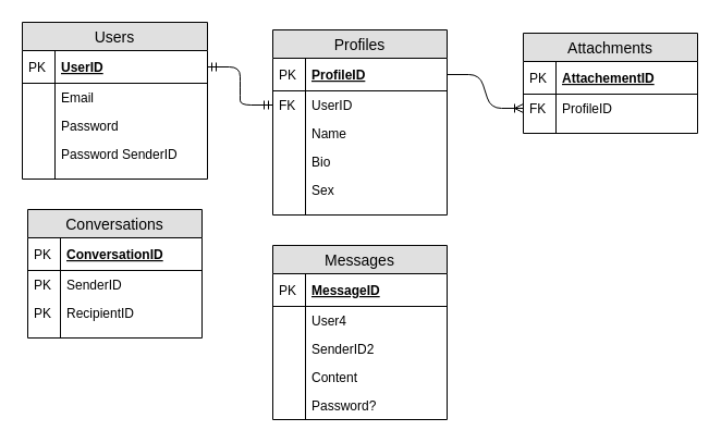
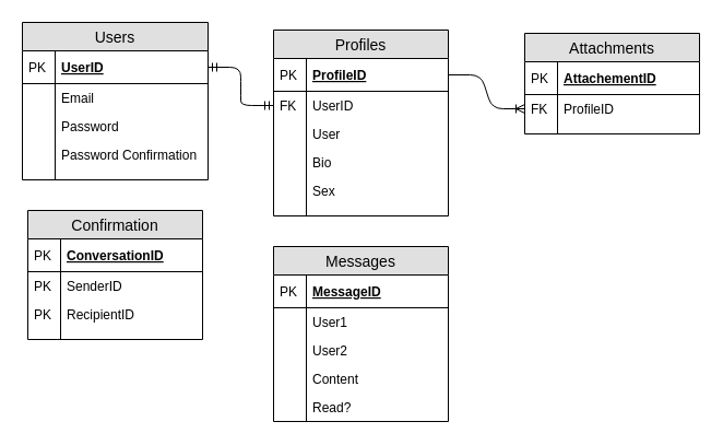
  <mxCell id="0" />
  <mxCell id="1" parent="0" />
  <mxCell id="2" value="Users" style="swimlane;fontStyle=0;childLayout=stackLayout;horizontal=1;startSize=26;fillColor=#e0e0e0;horizontalStack=0;resizeParent=1;resizeParentMax=0;resizeLast=0;collapsible=1;marginBottom=0;swimlaneFillColor=#ffffff;align=center;fontSize=14;" vertex="1" parent="1"><mxGeometry x="20" y="20" width="170" height="144" as="geometry" /></mxCell>
  <mxCell id="3" value="UserID" style="shape=partialRectangle;top=0;left=0;right=0;bottom=1;align=left;verticalAlign=middle;fillColor=none;spacingLeft=34;spacingRight=4;overflow=hidden;rotatable=0;points=[[0,0.5],[1,0.5]];portConstraint=eastwest;dropTarget=0;fontStyle=5;fontSize=12;" vertex="1" parent="2"><mxGeometry y="26" width="170" height="30" as="geometry" /></mxCell>
  <mxCell id="4" value="PK" style="shape=partialRectangle;top=0;left=0;bottom=0;fillColor=none;align=left;verticalAlign=middle;spacingLeft=4;spacingRight=4;overflow=hidden;rotatable=0;points=[];portConstraint=eastwest;part=1;fontSize=12;" vertex="1" connectable="0" parent="3"><mxGeometry width="30" height="30" as="geometry" /></mxCell>
  <mxCell id="5" value="Email" style="shape=partialRectangle;top=0;left=0;right=0;bottom=0;align=left;verticalAlign=top;fillColor=none;spacingLeft=34;spacingRight=4;overflow=hidden;rotatable=0;points=[[0,0.5],[1,0.5]];portConstraint=eastwest;dropTarget=0;fontSize=12;" vertex="1" parent="2"><mxGeometry y="56" width="170" height="26" as="geometry" /></mxCell>
  <mxCell id="6" value="" style="shape=partialRectangle;top=0;left=0;bottom=0;fillColor=none;align=left;verticalAlign=top;spacingLeft=4;spacingRight=4;overflow=hidden;rotatable=0;points=[];portConstraint=eastwest;part=1;fontSize=12;" vertex="1" connectable="0" parent="5"><mxGeometry width="30" height="26" as="geometry" /></mxCell>
  <mxCell id="7" value="Password" style="shape=partialRectangle;top=0;left=0;right=0;bottom=0;align=left;verticalAlign=top;fillColor=none;spacingLeft=34;spacingRight=4;overflow=hidden;rotatable=0;points=[[0,0.5],[1,0.5]];portConstraint=eastwest;dropTarget=0;fontSize=12;" vertex="1" parent="2"><mxGeometry y="82" width="170" height="26" as="geometry" /></mxCell>
  <mxCell id="8" value="" style="shape=partialRectangle;top=0;left=0;bottom=0;fillColor=none;align=left;verticalAlign=top;spacingLeft=4;spacingRight=4;overflow=hidden;rotatable=0;points=[];portConstraint=eastwest;part=1;fontSize=12;" vertex="1" connectable="0" parent="7"><mxGeometry width="30" height="26" as="geometry" /></mxCell>
- <mxCell id="9" value="Password SenderID" style="shape=partialRectangle;top=0;left=0;right=0;bottom=0;align=left;verticalAlign=top;fillColor=none;spacingLeft=34;spacingRight=4;overflow=hidden;rotatable=0;points=[[0,0.5],[1,0.5]];portConstraint=eastwest;dropTarget=0;fontSize=12;" vertex="1" parent="2"><mxGeometry y="108" width="170" height="26" as="geometry" /></mxCell>
+ <mxCell id="9" value="Password Confirmation" style="shape=partialRectangle;top=0;left=0;right=0;bottom=0;align=left;verticalAlign=top;fillColor=none;spacingLeft=34;spacingRight=4;overflow=hidden;rotatable=0;points=[[0,0.5],[1,0.5]];portConstraint=eastwest;dropTarget=0;fontSize=12;" vertex="1" parent="2"><mxGeometry y="108" width="170" height="26" as="geometry" /></mxCell>
  <mxCell id="10" value="" style="shape=partialRectangle;top=0;left=0;bottom=0;fillColor=none;align=left;verticalAlign=top;spacingLeft=4;spacingRight=4;overflow=hidden;rotatable=0;points=[];portConstraint=eastwest;part=1;fontSize=12;" vertex="1" connectable="0" parent="9"><mxGeometry width="30" height="26" as="geometry" /></mxCell>
  <mxCell id="11" value="" style="shape=partialRectangle;top=0;left=0;right=0;bottom=0;align=left;verticalAlign=top;fillColor=none;spacingLeft=34;spacingRight=4;overflow=hidden;rotatable=0;points=[[0,0.5],[1,0.5]];portConstraint=eastwest;dropTarget=0;fontSize=12;" vertex="1" parent="2"><mxGeometry y="134" width="170" height="10" as="geometry" /></mxCell>
  <mxCell id="12" value="" style="shape=partialRectangle;top=0;left=0;bottom=0;fillColor=none;align=left;verticalAlign=top;spacingLeft=4;spacingRight=4;overflow=hidden;rotatable=0;points=[];portConstraint=eastwest;part=1;fontSize=12;" vertex="1" connectable="0" parent="11"><mxGeometry width="30" height="10" as="geometry" /></mxCell>
  <mxCell id="13" value="Profiles" style="swimlane;fontStyle=0;childLayout=stackLayout;horizontal=1;startSize=26;fillColor=#e0e0e0;horizontalStack=0;resizeParent=1;resizeParentMax=0;resizeLast=0;collapsible=1;marginBottom=0;swimlaneFillColor=#ffffff;align=center;fontSize=14;" vertex="1" parent="1"><mxGeometry x="250" y="27" width="160" height="170" as="geometry" /></mxCell>
  <mxCell id="14" value="ProfileID" style="shape=partialRectangle;top=0;left=0;right=0;bottom=1;align=left;verticalAlign=middle;fillColor=none;spacingLeft=34;spacingRight=4;overflow=hidden;rotatable=0;points=[[0,0.5],[1,0.5]];portConstraint=eastwest;dropTarget=0;fontStyle=5;fontSize=12;" vertex="1" parent="13"><mxGeometry y="26" width="160" height="30" as="geometry" /></mxCell>
  <mxCell id="15" value="PK" style="shape=partialRectangle;top=0;left=0;bottom=0;fillColor=none;align=left;verticalAlign=middle;spacingLeft=4;spacingRight=4;overflow=hidden;rotatable=0;points=[];portConstraint=eastwest;part=1;fontSize=12;" vertex="1" connectable="0" parent="14"><mxGeometry width="30" height="30" as="geometry" /></mxCell>
  <mxCell id="16" value="UserID" style="shape=partialRectangle;top=0;left=0;right=0;bottom=0;align=left;verticalAlign=top;fillColor=none;spacingLeft=34;spacingRight=4;overflow=hidden;rotatable=0;points=[[0,0.5],[1,0.5]];portConstraint=eastwest;dropTarget=0;fontSize=12;fontStyle=0" vertex="1" parent="13"><mxGeometry y="56" width="160" height="26" as="geometry" /></mxCell>
  <mxCell id="17" value="FK" style="shape=partialRectangle;top=0;left=0;bottom=0;fillColor=none;align=left;verticalAlign=top;spacingLeft=4;spacingRight=4;overflow=hidden;rotatable=0;points=[];portConstraint=eastwest;part=1;fontSize=12;" vertex="1" connectable="0" parent="16"><mxGeometry width="30" height="26" as="geometry" /></mxCell>
- <mxCell id="18" value="Name" style="shape=partialRectangle;top=0;left=0;right=0;bottom=0;align=left;verticalAlign=top;fillColor=none;spacingLeft=34;spacingRight=4;overflow=hidden;rotatable=0;points=[[0,0.5],[1,0.5]];portConstraint=eastwest;dropTarget=0;fontSize=12;" vertex="1" parent="13"><mxGeometry y="82" width="160" height="26" as="geometry" /></mxCell>
+ <mxCell id="18" value="User" style="shape=partialRectangle;top=0;left=0;right=0;bottom=0;align=left;verticalAlign=top;fillColor=none;spacingLeft=34;spacingRight=4;overflow=hidden;rotatable=0;points=[[0,0.5],[1,0.5]];portConstraint=eastwest;dropTarget=0;fontSize=12;" vertex="1" parent="13"><mxGeometry y="82" width="160" height="26" as="geometry" /></mxCell>
  <mxCell id="19" value="" style="shape=partialRectangle;top=0;left=0;bottom=0;fillColor=none;align=left;verticalAlign=top;spacingLeft=4;spacingRight=4;overflow=hidden;rotatable=0;points=[];portConstraint=eastwest;part=1;fontSize=12;" vertex="1" connectable="0" parent="18"><mxGeometry width="30" height="26" as="geometry" /></mxCell>
  <mxCell id="20" value="Bio" style="shape=partialRectangle;top=0;left=0;right=0;bottom=0;align=left;verticalAlign=top;fillColor=none;spacingLeft=34;spacingRight=4;overflow=hidden;rotatable=0;points=[[0,0.5],[1,0.5]];portConstraint=eastwest;dropTarget=0;fontSize=12;" vertex="1" parent="13"><mxGeometry y="108" width="160" height="26" as="geometry" /></mxCell>
  <mxCell id="21" value="" style="shape=partialRectangle;top=0;left=0;bottom=0;fillColor=none;align=left;verticalAlign=top;spacingLeft=4;spacingRight=4;overflow=hidden;rotatable=0;points=[];portConstraint=eastwest;part=1;fontSize=12;" vertex="1" connectable="0" parent="20"><mxGeometry width="30" height="26" as="geometry" /></mxCell>
  <mxCell id="22" value="Sex" style="shape=partialRectangle;top=0;left=0;right=0;bottom=0;align=left;verticalAlign=top;fillColor=none;spacingLeft=34;spacingRight=4;overflow=hidden;rotatable=0;points=[[0,0.5],[1,0.5]];portConstraint=eastwest;dropTarget=0;fontSize=12;" vertex="1" parent="13"><mxGeometry y="134" width="160" height="26" as="geometry" /></mxCell>
  <mxCell id="23" value="" style="shape=partialRectangle;top=0;left=0;bottom=0;fillColor=none;align=left;verticalAlign=top;spacingLeft=4;spacingRight=4;overflow=hidden;rotatable=0;points=[];portConstraint=eastwest;part=1;fontSize=12;" vertex="1" connectable="0" parent="22"><mxGeometry width="30" height="26" as="geometry" /></mxCell>
  <mxCell id="24" value="" style="shape=partialRectangle;top=0;left=0;right=0;bottom=0;align=left;verticalAlign=top;fillColor=none;spacingLeft=34;spacingRight=4;overflow=hidden;rotatable=0;points=[[0,0.5],[1,0.5]];portConstraint=eastwest;dropTarget=0;fontSize=12;" vertex="1" parent="13"><mxGeometry y="160" width="160" height="10" as="geometry" /></mxCell>
  <mxCell id="25" value="" style="shape=partialRectangle;top=0;left=0;bottom=0;fillColor=none;align=left;verticalAlign=top;spacingLeft=4;spacingRight=4;overflow=hidden;rotatable=0;points=[];portConstraint=eastwest;part=1;fontSize=12;" vertex="1" connectable="0" parent="24"><mxGeometry width="30" height="10" as="geometry" /></mxCell>
  <mxCell id="26" value="" style="edgeStyle=entityRelationEdgeStyle;fontSize=12;html=1;endArrow=ERmandOne;startArrow=ERmandOne;entryX=0;entryY=0.5;entryDx=0;entryDy=0;exitX=1;exitY=0.5;exitDx=0;exitDy=0;" edge="1" parent="1" source="3" target="16"><mxGeometry width="100" height="100" relative="1" as="geometry"><mxPoint x="210" y="139" as="sourcePoint" /><mxPoint x="310" y="39" as="targetPoint" /></mxGeometry></mxCell>
  <mxCell id="27" value="Attachments" style="swimlane;fontStyle=0;childLayout=stackLayout;horizontal=1;startSize=26;fillColor=#e0e0e0;horizontalStack=0;resizeParent=1;resizeParentMax=0;resizeLast=0;collapsible=1;marginBottom=0;swimlaneFillColor=#ffffff;align=center;fontSize=14;" vertex="1" parent="1"><mxGeometry x="480" y="30" width="160" height="92" as="geometry" /></mxCell>
  <mxCell id="28" value="AttachementID" style="shape=partialRectangle;top=0;left=0;right=0;bottom=1;align=left;verticalAlign=middle;fillColor=none;spacingLeft=34;spacingRight=4;overflow=hidden;rotatable=0;points=[[0,0.5],[1,0.5]];portConstraint=eastwest;dropTarget=0;fontStyle=5;fontSize=12;" vertex="1" parent="27"><mxGeometry y="26" width="160" height="30" as="geometry" /></mxCell>
  <mxCell id="29" value="PK" style="shape=partialRectangle;top=0;left=0;bottom=0;fillColor=none;align=left;verticalAlign=middle;spacingLeft=4;spacingRight=4;overflow=hidden;rotatable=0;points=[];portConstraint=eastwest;part=1;fontSize=12;" vertex="1" connectable="0" parent="28"><mxGeometry width="30" height="30" as="geometry" /></mxCell>
  <mxCell id="30" value="ProfileID&#10;" style="shape=partialRectangle;top=0;left=0;right=0;bottom=0;align=left;verticalAlign=top;fillColor=none;spacingLeft=34;spacingRight=4;overflow=hidden;rotatable=0;points=[[0,0.5],[1,0.5]];portConstraint=eastwest;dropTarget=0;fontSize=12;" vertex="1" parent="27"><mxGeometry y="56" width="160" height="26" as="geometry" /></mxCell>
  <mxCell id="31" value="FK" style="shape=partialRectangle;top=0;left=0;bottom=0;fillColor=none;align=left;verticalAlign=top;spacingLeft=4;spacingRight=4;overflow=hidden;rotatable=0;points=[];portConstraint=eastwest;part=1;fontSize=12;" vertex="1" connectable="0" parent="30"><mxGeometry width="30" height="26" as="geometry" /></mxCell>
  <mxCell id="32" value="" style="shape=partialRectangle;top=0;left=0;right=0;bottom=0;align=left;verticalAlign=top;fillColor=none;spacingLeft=34;spacingRight=4;overflow=hidden;rotatable=0;points=[[0,0.5],[1,0.5]];portConstraint=eastwest;dropTarget=0;fontSize=12;" vertex="1" parent="27"><mxGeometry y="82" width="160" height="10" as="geometry" /></mxCell>
  <mxCell id="33" value="" style="shape=partialRectangle;top=0;left=0;bottom=0;fillColor=none;align=left;verticalAlign=top;spacingLeft=4;spacingRight=4;overflow=hidden;rotatable=0;points=[];portConstraint=eastwest;part=1;fontSize=12;" vertex="1" connectable="0" parent="32"><mxGeometry width="30" height="10" as="geometry" /></mxCell>
  <mxCell id="34" value="" style="edgeStyle=entityRelationEdgeStyle;fontSize=12;html=1;endArrow=ERoneToMany;exitX=1;exitY=0.5;exitDx=0;exitDy=0;entryX=0;entryY=0.5;entryDx=0;entryDy=0;" edge="1" parent="1" source="14" target="30"><mxGeometry width="100" height="100" relative="1" as="geometry"><mxPoint x="410" y="109" as="sourcePoint" /><mxPoint x="510" y="9" as="targetPoint" /></mxGeometry></mxCell>
  <mxCell id="35" value="Messages" style="swimlane;fontStyle=0;childLayout=stackLayout;horizontal=1;startSize=26;fillColor=#e0e0e0;horizontalStack=0;resizeParent=1;resizeParentMax=0;resizeLast=0;collapsible=1;marginBottom=0;swimlaneFillColor=#ffffff;align=center;fontSize=14;" vertex="1" parent="1"><mxGeometry x="250" y="225" width="160" height="160" as="geometry" /></mxCell>
  <mxCell id="36" value="MessageID" style="shape=partialRectangle;top=0;left=0;right=0;bottom=1;align=left;verticalAlign=middle;fillColor=none;spacingLeft=34;spacingRight=4;overflow=hidden;rotatable=0;points=[[0,0.5],[1,0.5]];portConstraint=eastwest;dropTarget=0;fontStyle=5;fontSize=12;" vertex="1" parent="35"><mxGeometry y="26" width="160" height="30" as="geometry" /></mxCell>
  <mxCell id="37" value="PK" style="shape=partialRectangle;top=0;left=0;bottom=0;fillColor=none;align=left;verticalAlign=middle;spacingLeft=4;spacingRight=4;overflow=hidden;rotatable=0;points=[];portConstraint=eastwest;part=1;fontSize=12;" vertex="1" connectable="0" parent="36"><mxGeometry width="30" height="30" as="geometry" /></mxCell>
- <mxCell id="38" value="User4" style="shape=partialRectangle;top=0;left=0;right=0;bottom=0;align=left;verticalAlign=top;fillColor=none;spacingLeft=34;spacingRight=4;overflow=hidden;rotatable=0;points=[[0,0.5],[1,0.5]];portConstraint=eastwest;dropTarget=0;fontSize=12;" vertex="1" parent="35"><mxGeometry y="56" width="160" height="26" as="geometry" /></mxCell>
+ <mxCell id="38" value="User1" style="shape=partialRectangle;top=0;left=0;right=0;bottom=0;align=left;verticalAlign=top;fillColor=none;spacingLeft=34;spacingRight=4;overflow=hidden;rotatable=0;points=[[0,0.5],[1,0.5]];portConstraint=eastwest;dropTarget=0;fontSize=12;" vertex="1" parent="35"><mxGeometry y="56" width="160" height="26" as="geometry" /></mxCell>
  <mxCell id="39" value="" style="shape=partialRectangle;top=0;left=0;bottom=0;fillColor=none;align=left;verticalAlign=top;spacingLeft=4;spacingRight=4;overflow=hidden;rotatable=0;points=[];portConstraint=eastwest;part=1;fontSize=12;" vertex="1" connectable="0" parent="38"><mxGeometry width="30" height="26" as="geometry" /></mxCell>
- <mxCell id="40" value="SenderID2" style="shape=partialRectangle;top=0;left=0;right=0;bottom=0;align=left;verticalAlign=top;fillColor=none;spacingLeft=34;spacingRight=4;overflow=hidden;rotatable=0;points=[[0,0.5],[1,0.5]];portConstraint=eastwest;dropTarget=0;fontSize=12;" vertex="1" parent="35"><mxGeometry y="82" width="160" height="26" as="geometry" /></mxCell>
+ <mxCell id="40" value="User2" style="shape=partialRectangle;top=0;left=0;right=0;bottom=0;align=left;verticalAlign=top;fillColor=none;spacingLeft=34;spacingRight=4;overflow=hidden;rotatable=0;points=[[0,0.5],[1,0.5]];portConstraint=eastwest;dropTarget=0;fontSize=12;" vertex="1" parent="35"><mxGeometry y="82" width="160" height="26" as="geometry" /></mxCell>
  <mxCell id="41" value="" style="shape=partialRectangle;top=0;left=0;bottom=0;fillColor=none;align=left;verticalAlign=top;spacingLeft=4;spacingRight=4;overflow=hidden;rotatable=0;points=[];portConstraint=eastwest;part=1;fontSize=12;" vertex="1" connectable="0" parent="40"><mxGeometry width="30" height="26" as="geometry" /></mxCell>
  <mxCell id="42" value="Content" style="shape=partialRectangle;top=0;left=0;right=0;bottom=0;align=left;verticalAlign=top;fillColor=none;spacingLeft=34;spacingRight=4;overflow=hidden;rotatable=0;points=[[0,0.5],[1,0.5]];portConstraint=eastwest;dropTarget=0;fontSize=12;" vertex="1" parent="35"><mxGeometry y="108" width="160" height="26" as="geometry" /></mxCell>
  <mxCell id="43" value="" style="shape=partialRectangle;top=0;left=0;bottom=0;fillColor=none;align=left;verticalAlign=top;spacingLeft=4;spacingRight=4;overflow=hidden;rotatable=0;points=[];portConstraint=eastwest;part=1;fontSize=12;" vertex="1" connectable="0" parent="42"><mxGeometry width="30" height="26" as="geometry" /></mxCell>
- <mxCell id="44" value="Password?" style="shape=partialRectangle;top=0;left=0;right=0;bottom=0;align=left;verticalAlign=top;fillColor=none;spacingLeft=34;spacingRight=4;overflow=hidden;rotatable=0;points=[[0,0.5],[1,0.5]];portConstraint=eastwest;dropTarget=0;fontSize=12;" vertex="1" parent="35"><mxGeometry y="134" width="160" height="26" as="geometry" /></mxCell>
+ <mxCell id="44" value="Read?" style="shape=partialRectangle;top=0;left=0;right=0;bottom=0;align=left;verticalAlign=top;fillColor=none;spacingLeft=34;spacingRight=4;overflow=hidden;rotatable=0;points=[[0,0.5],[1,0.5]];portConstraint=eastwest;dropTarget=0;fontSize=12;" vertex="1" parent="35"><mxGeometry y="134" width="160" height="26" as="geometry" /></mxCell>
  <mxCell id="45" value="" style="shape=partialRectangle;top=0;left=0;bottom=0;fillColor=none;align=left;verticalAlign=top;spacingLeft=4;spacingRight=4;overflow=hidden;rotatable=0;points=[];portConstraint=eastwest;part=1;fontSize=12;" vertex="1" connectable="0" parent="44"><mxGeometry width="30" height="26" as="geometry" /></mxCell>
- <mxCell id="46" value="Conversations" style="swimlane;fontStyle=0;childLayout=stackLayout;horizontal=1;startSize=26;fillColor=#e0e0e0;horizontalStack=0;resizeParent=1;resizeParentMax=0;resizeLast=0;collapsible=1;marginBottom=0;swimlaneFillColor=#ffffff;align=center;fontSize=14;" vertex="1" parent="1"><mxGeometry x="25" y="192" width="160" height="118" as="geometry" /></mxCell>
+ <mxCell id="46" value="Confirmation" style="swimlane;fontStyle=0;childLayout=stackLayout;horizontal=1;startSize=26;fillColor=#e0e0e0;horizontalStack=0;resizeParent=1;resizeParentMax=0;resizeLast=0;collapsible=1;marginBottom=0;swimlaneFillColor=#ffffff;align=center;fontSize=14;" vertex="1" parent="1"><mxGeometry x="25" y="192" width="160" height="118" as="geometry" /></mxCell>
  <mxCell id="47" value="ConversationID" style="shape=partialRectangle;top=0;left=0;right=0;bottom=1;align=left;verticalAlign=middle;fillColor=none;spacingLeft=34;spacingRight=4;overflow=hidden;rotatable=0;points=[[0,0.5],[1,0.5]];portConstraint=eastwest;dropTarget=0;fontStyle=5;fontSize=12;" vertex="1" parent="46"><mxGeometry y="26" width="160" height="30" as="geometry" /></mxCell>
  <mxCell id="48" value="PK" style="shape=partialRectangle;top=0;left=0;bottom=0;fillColor=none;align=left;verticalAlign=middle;spacingLeft=4;spacingRight=4;overflow=hidden;rotatable=0;points=[];portConstraint=eastwest;part=1;fontSize=12;" vertex="1" connectable="0" parent="47"><mxGeometry width="30" height="30" as="geometry" /></mxCell>
  <mxCell id="49" value="SenderID" style="shape=partialRectangle;top=0;left=0;right=0;bottom=0;align=left;verticalAlign=top;fillColor=none;spacingLeft=34;spacingRight=4;overflow=hidden;rotatable=0;points=[[0,0.5],[1,0.5]];portConstraint=eastwest;dropTarget=0;fontSize=12;" vertex="1" parent="46"><mxGeometry y="56" width="160" height="26" as="geometry" /></mxCell>
  <mxCell id="50" value="PK" style="shape=partialRectangle;top=0;left=0;bottom=0;fillColor=none;align=left;verticalAlign=top;spacingLeft=4;spacingRight=4;overflow=hidden;rotatable=0;points=[];portConstraint=eastwest;part=1;fontSize=12;" vertex="1" connectable="0" parent="49"><mxGeometry width="30" height="26" as="geometry" /></mxCell>
  <mxCell id="51" value="RecipientID" style="shape=partialRectangle;top=0;left=0;right=0;bottom=0;align=left;verticalAlign=top;fillColor=none;spacingLeft=34;spacingRight=4;overflow=hidden;rotatable=0;points=[[0,0.5],[1,0.5]];portConstraint=eastwest;dropTarget=0;fontSize=12;" vertex="1" parent="46"><mxGeometry y="82" width="160" height="26" as="geometry" /></mxCell>
  <mxCell id="52" value="PK" style="shape=partialRectangle;top=0;left=0;bottom=0;fillColor=none;align=left;verticalAlign=top;spacingLeft=4;spacingRight=4;overflow=hidden;rotatable=0;points=[];portConstraint=eastwest;part=1;fontSize=12;" vertex="1" connectable="0" parent="51"><mxGeometry width="30" height="26" as="geometry" /></mxCell>
  <mxCell id="53" value="" style="shape=partialRectangle;top=0;left=0;right=0;bottom=0;align=left;verticalAlign=top;fillColor=none;spacingLeft=34;spacingRight=4;overflow=hidden;rotatable=0;points=[[0,0.5],[1,0.5]];portConstraint=eastwest;dropTarget=0;fontSize=12;" vertex="1" parent="46"><mxGeometry y="108" width="160" height="10" as="geometry" /></mxCell>
  <mxCell id="54" value="" style="shape=partialRectangle;top=0;left=0;bottom=0;fillColor=none;align=left;verticalAlign=top;spacingLeft=4;spacingRight=4;overflow=hidden;rotatable=0;points=[];portConstraint=eastwest;part=1;fontSize=12;" vertex="1" connectable="0" parent="53"><mxGeometry width="30" height="10" as="geometry" /></mxCell>
